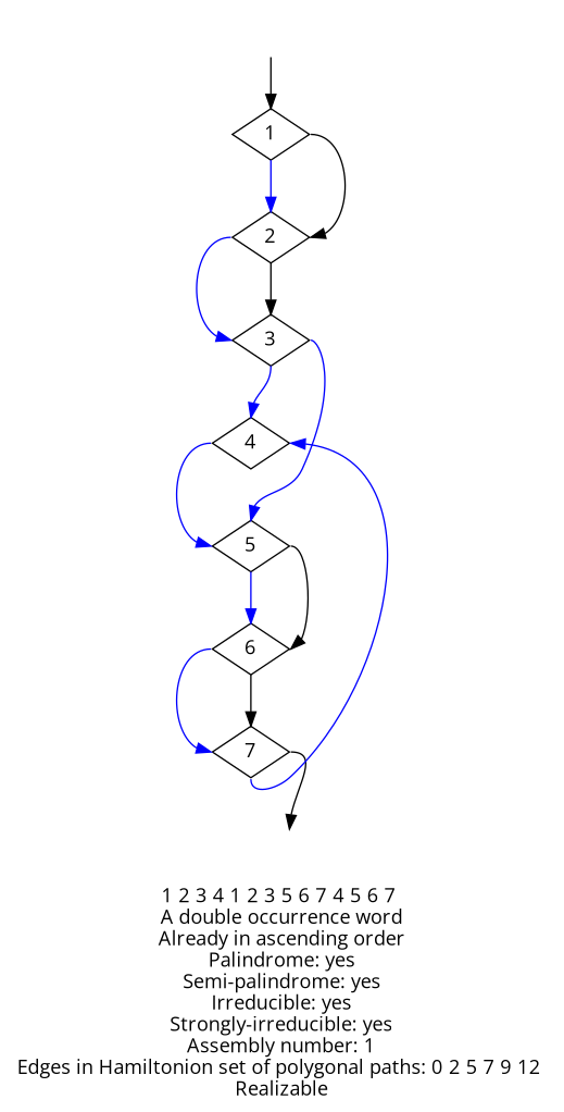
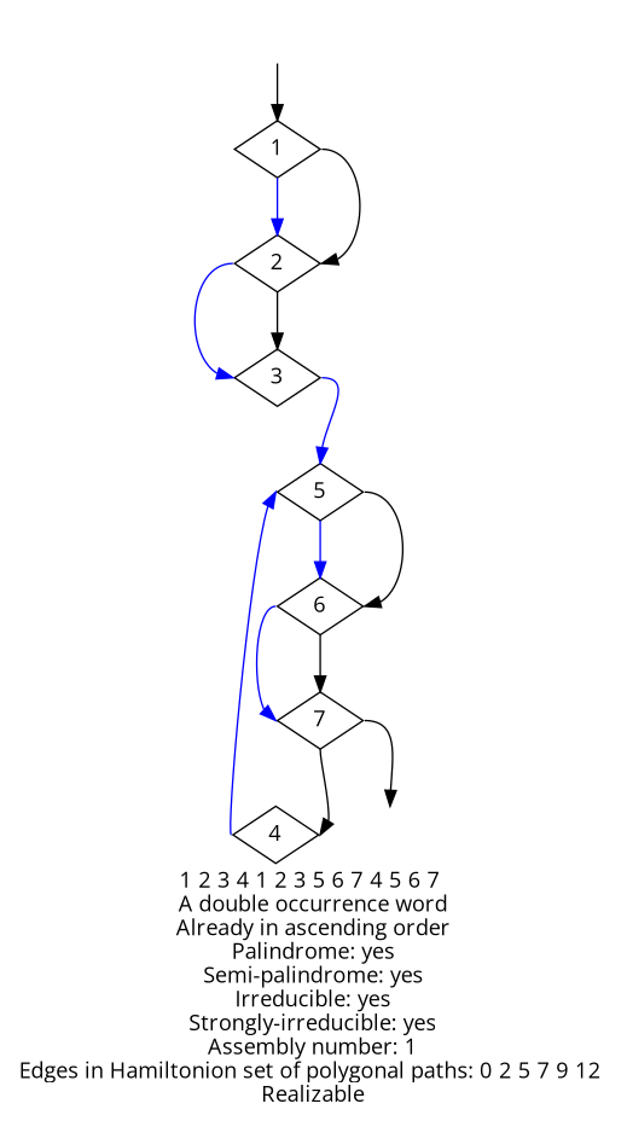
  digraph {
    fontname="Open Sans"
    label="1 2 3 4 1 2 3 5 6 7 4 5 6 7 \nA double occurrence word\nAlready in ascending order\nPalindrome: yes\nSemi-palindrome: yes\nIrreducible: yes\nStrongly-irreducible: yes\nAssembly number: 1\nEdges in Hamiltonion set of polygonal paths: 0 2 5 7 9 12 \nRealizable\n"
    node [fontname="Open Sans" shape=diamond]
    edge [fontname="Open Sans" headport=n tailport=s color=blue]
    a [style=invis]
    1
    2
    b [style=invis]
    3
    4
    5
    6
    7
    a -> 1 [color=""]
    1 -> 2
    1 -> 2 [headport=e tailport=e color=""]
    2 -> 3 [color=""]
    2 -> 3 [headport=w tailport=w]
-   3 -> 4
    3 -> 5 [tailport=e]
    4 -> 5 [headport=w tailport=w]
    5 -> 6
    5 -> 6 [headport=e tailport=e color=""]
    6 -> 7 [color=""]
    6 -> 7 [headport=w tailport=w]
    7 -> b [tailport=e color=""]
-   7 -> 4 [headport=e]
+   7 -> 4 [color=black headport=e]
  }
